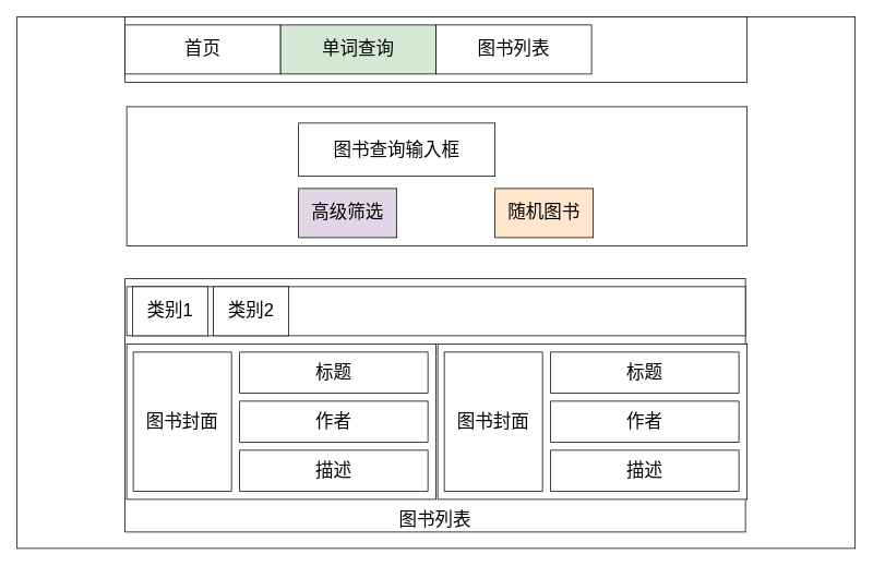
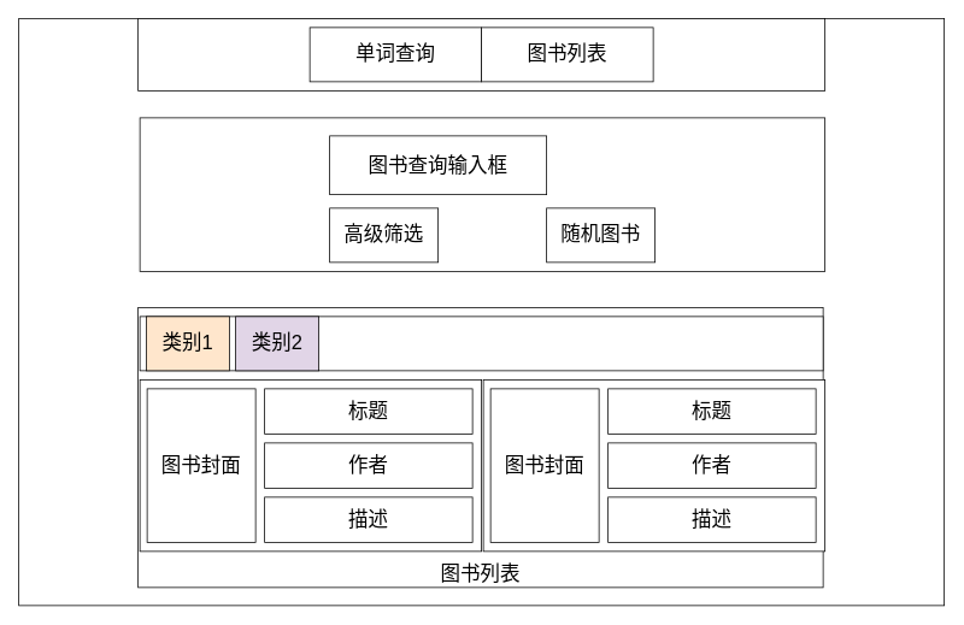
  <mxCell id="0" />
  <mxCell id="1" parent="0" />
  <mxCell id="2" value="" style="rounded=0;whiteSpace=wrap;html=1;" vertex="1" parent="1"><mxGeometry width="1024" height="650" as="geometry" x="20" y="20" /></mxCell>
  <mxCell id="3" value="&lt;font style=&quot;font-size: 22px&quot;&gt;图书列表&lt;/font&gt;" style="rounded=0;whiteSpace=wrap;html=1;verticalAlign=bottom;" vertex="1" parent="1"><mxGeometry x="152" y="340" width="758" height="310" as="geometry" /></mxCell>
  <mxCell id="4" value="" style="rounded=0;whiteSpace=wrap;html=1;" vertex="1" parent="1"><mxGeometry x="154" y="350" width="756" height="60" as="geometry" /></mxCell>
  <mxCell id="5" value="" style="rounded=0;whiteSpace=wrap;html=1;" vertex="1" parent="1"><mxGeometry x="152" width="760" height="80" as="geometry" y="20" /></mxCell>
- <mxCell id="6" value="&lt;font style=&quot;font-size: 22px&quot;&gt;首页&lt;/font&gt;" style="rounded=0;whiteSpace=wrap;html=1;" vertex="1" parent="1"><mxGeometry x="152" y="30" width="190" height="60" as="geometry" /></mxCell>
- <mxCell id="7" value="&lt;font style=&quot;font-size: 22px&quot;&gt;单词查询&lt;/font&gt;" style="rounded=0;whiteSpace=wrap;html=1;fillColor=#d5e8d4;" vertex="1" parent="1"><mxGeometry x="342" y="30" width="190" height="60" as="geometry" /></mxCell>
+ <mxCell id="7" value="&lt;font style=&quot;font-size: 22px&quot;&gt;单词查询&lt;/font&gt;" style="rounded=0;whiteSpace=wrap;html=1;" vertex="1" parent="1"><mxGeometry x="342" y="30" width="190" height="60" as="geometry" /></mxCell>
  <mxCell id="8" value="&lt;font style=&quot;font-size: 22px&quot;&gt;图书列表&lt;/font&gt;" style="rounded=0;whiteSpace=wrap;html=1;" vertex="1" parent="1"><mxGeometry x="532" y="30" width="190" height="60" as="geometry" /></mxCell>
  <mxCell id="9" value="" style="rounded=0;whiteSpace=wrap;html=1;" vertex="1" parent="1"><mxGeometry x="154" y="130" width="758" height="170" as="geometry" /></mxCell>
  <mxCell id="10" value="&lt;font style=&quot;font-size: 22px&quot;&gt;图书查询输入框&lt;/font&gt;" style="rounded=0;whiteSpace=wrap;html=1;" vertex="1" parent="1"><mxGeometry x="364" y="150" width="240" height="65" as="geometry" /></mxCell>
- <mxCell id="11" value="&lt;font style=&quot;font-size: 22px&quot;&gt;高级筛选&lt;/font&gt;" style="rounded=0;whiteSpace=wrap;html=1;fillColor=#e1d5e7;" vertex="1" parent="1"><mxGeometry x="364" y="230" width="120" height="60" as="geometry" /></mxCell>
- <mxCell id="12" value="&lt;font style=&quot;font-size: 22px&quot;&gt;随机图书&lt;/font&gt;" style="rounded=0;whiteSpace=wrap;html=1;fillColor=#ffe6cc;" vertex="1" parent="1"><mxGeometry x="604" y="230" width="120" height="60" as="geometry" /></mxCell>
+ <mxCell id="11" value="&lt;font style=&quot;font-size: 22px&quot;&gt;高级筛选&lt;/font&gt;" style="rounded=0;whiteSpace=wrap;html=1;" vertex="1" parent="1"><mxGeometry x="364" y="230" width="120" height="60" as="geometry" /></mxCell>
+ <mxCell id="12" value="&lt;font style=&quot;font-size: 22px&quot;&gt;随机图书&lt;/font&gt;" style="rounded=0;whiteSpace=wrap;html=1;" vertex="1" parent="1"><mxGeometry x="604" y="230" width="120" height="60" as="geometry" /></mxCell>
  <mxCell id="13" value="" style="rounded=0;whiteSpace=wrap;html=1;" vertex="1" parent="1"><mxGeometry x="154" y="420" width="378" height="190" as="geometry" /></mxCell>
  <mxCell id="14" value="&lt;font style=&quot;font-size: 22px&quot;&gt;图书封面&lt;/font&gt;" style="rounded=0;whiteSpace=wrap;html=1;" vertex="1" parent="1"><mxGeometry x="162" y="430" width="120" height="170" as="geometry" /></mxCell>
  <mxCell id="15" value="&lt;font style=&quot;font-size: 22px&quot;&gt;标题&lt;/font&gt;" style="rounded=0;whiteSpace=wrap;html=1;" vertex="1" parent="1"><mxGeometry x="292" y="430" width="230" height="50" as="geometry" /></mxCell>
  <mxCell id="16" value="&lt;font style=&quot;font-size: 22px&quot;&gt;作者&lt;/font&gt;" style="rounded=0;whiteSpace=wrap;html=1;" vertex="1" parent="1"><mxGeometry x="292" y="490" width="230" height="50" as="geometry" /></mxCell>
  <mxCell id="17" value="&lt;font style=&quot;font-size: 22px&quot;&gt;描述&lt;/font&gt;" style="rounded=0;whiteSpace=wrap;html=1;" vertex="1" parent="1"><mxGeometry x="292" y="550" width="230" height="50" as="geometry" /></mxCell>
  <mxCell id="18" value="" style="rounded=0;whiteSpace=wrap;html=1;" vertex="1" parent="1"><mxGeometry x="534" y="420" width="378" height="190" as="geometry" /></mxCell>
  <mxCell id="19" value="&lt;font style=&quot;font-size: 22px&quot;&gt;图书封面&lt;/font&gt;" style="rounded=0;whiteSpace=wrap;html=1;" vertex="1" parent="1"><mxGeometry x="542" y="430" width="120" height="170" as="geometry" /></mxCell>
  <mxCell id="20" value="&lt;font style=&quot;font-size: 22px&quot;&gt;标题&lt;/font&gt;" style="rounded=0;whiteSpace=wrap;html=1;" vertex="1" parent="1"><mxGeometry x="672" y="430" width="230" height="50" as="geometry" /></mxCell>
  <mxCell id="21" value="&lt;font style=&quot;font-size: 22px&quot;&gt;作者&lt;/font&gt;" style="rounded=0;whiteSpace=wrap;html=1;" vertex="1" parent="1"><mxGeometry x="672" y="490" width="230" height="50" as="geometry" /></mxCell>
  <mxCell id="22" value="&lt;font style=&quot;font-size: 22px&quot;&gt;描述&lt;/font&gt;" style="rounded=0;whiteSpace=wrap;html=1;" vertex="1" parent="1"><mxGeometry x="672" y="550" width="230" height="50" as="geometry" /></mxCell>
- <mxCell id="23" value="&lt;font style=&quot;font-size: 22px&quot;&gt;类别1&lt;/font&gt;" style="rounded=0;whiteSpace=wrap;html=1;" vertex="1" parent="1"><mxGeometry x="161" y="350" width="92" height="60" as="geometry" /></mxCell>
- <mxCell id="24" value="&lt;font style=&quot;font-size: 22px&quot;&gt;类别2&lt;/font&gt;" style="rounded=0;whiteSpace=wrap;html=1;" vertex="1" parent="1"><mxGeometry x="260" y="350" width="92" height="60" as="geometry" /></mxCell>
+ <mxCell id="23" value="&lt;font style=&quot;font-size: 22px&quot;&gt;类别1&lt;/font&gt;" style="rounded=0;whiteSpace=wrap;html=1;fillColor=#ffe6cc;" vertex="1" parent="1"><mxGeometry x="161" y="350" width="92" height="60" as="geometry" /></mxCell>
+ <mxCell id="24" value="&lt;font style=&quot;font-size: 22px&quot;&gt;类别2&lt;/font&gt;" style="rounded=0;whiteSpace=wrap;html=1;fillColor=#e1d5e7;" vertex="1" parent="1"><mxGeometry x="260" y="350" width="92" height="60" as="geometry" /></mxCell>
